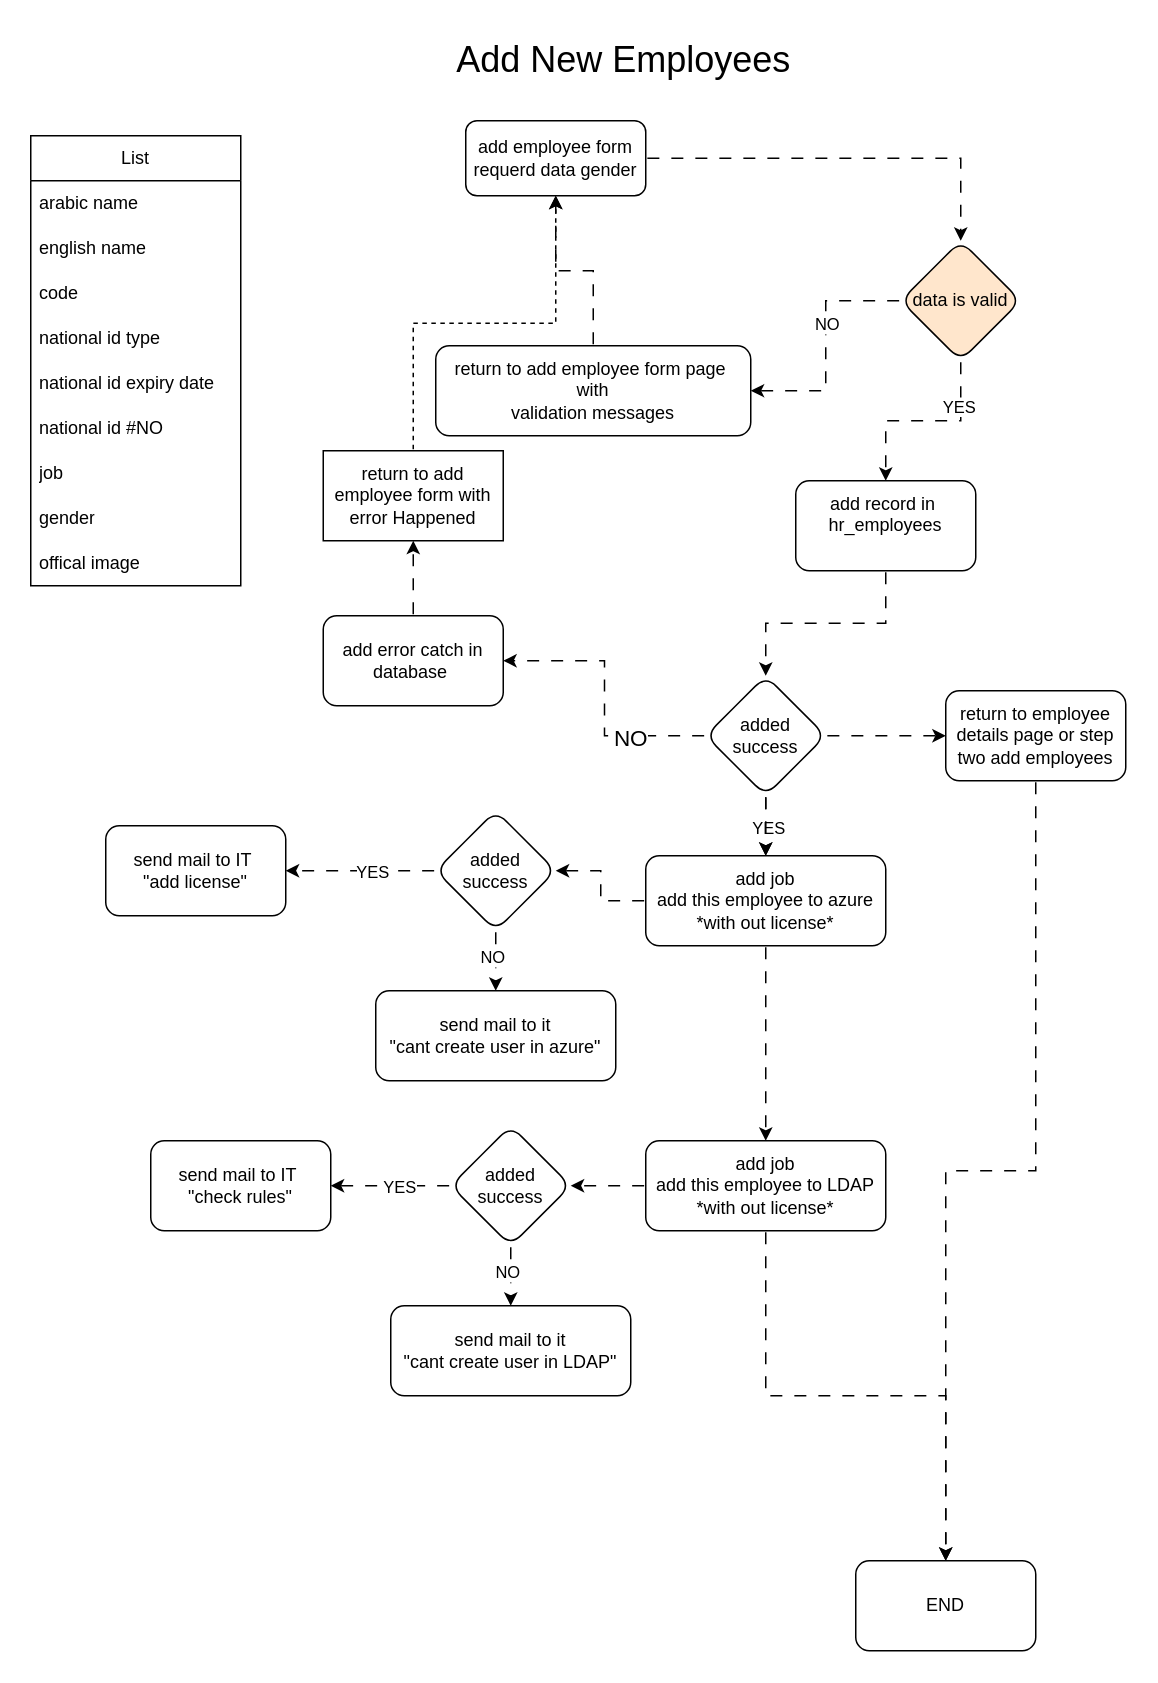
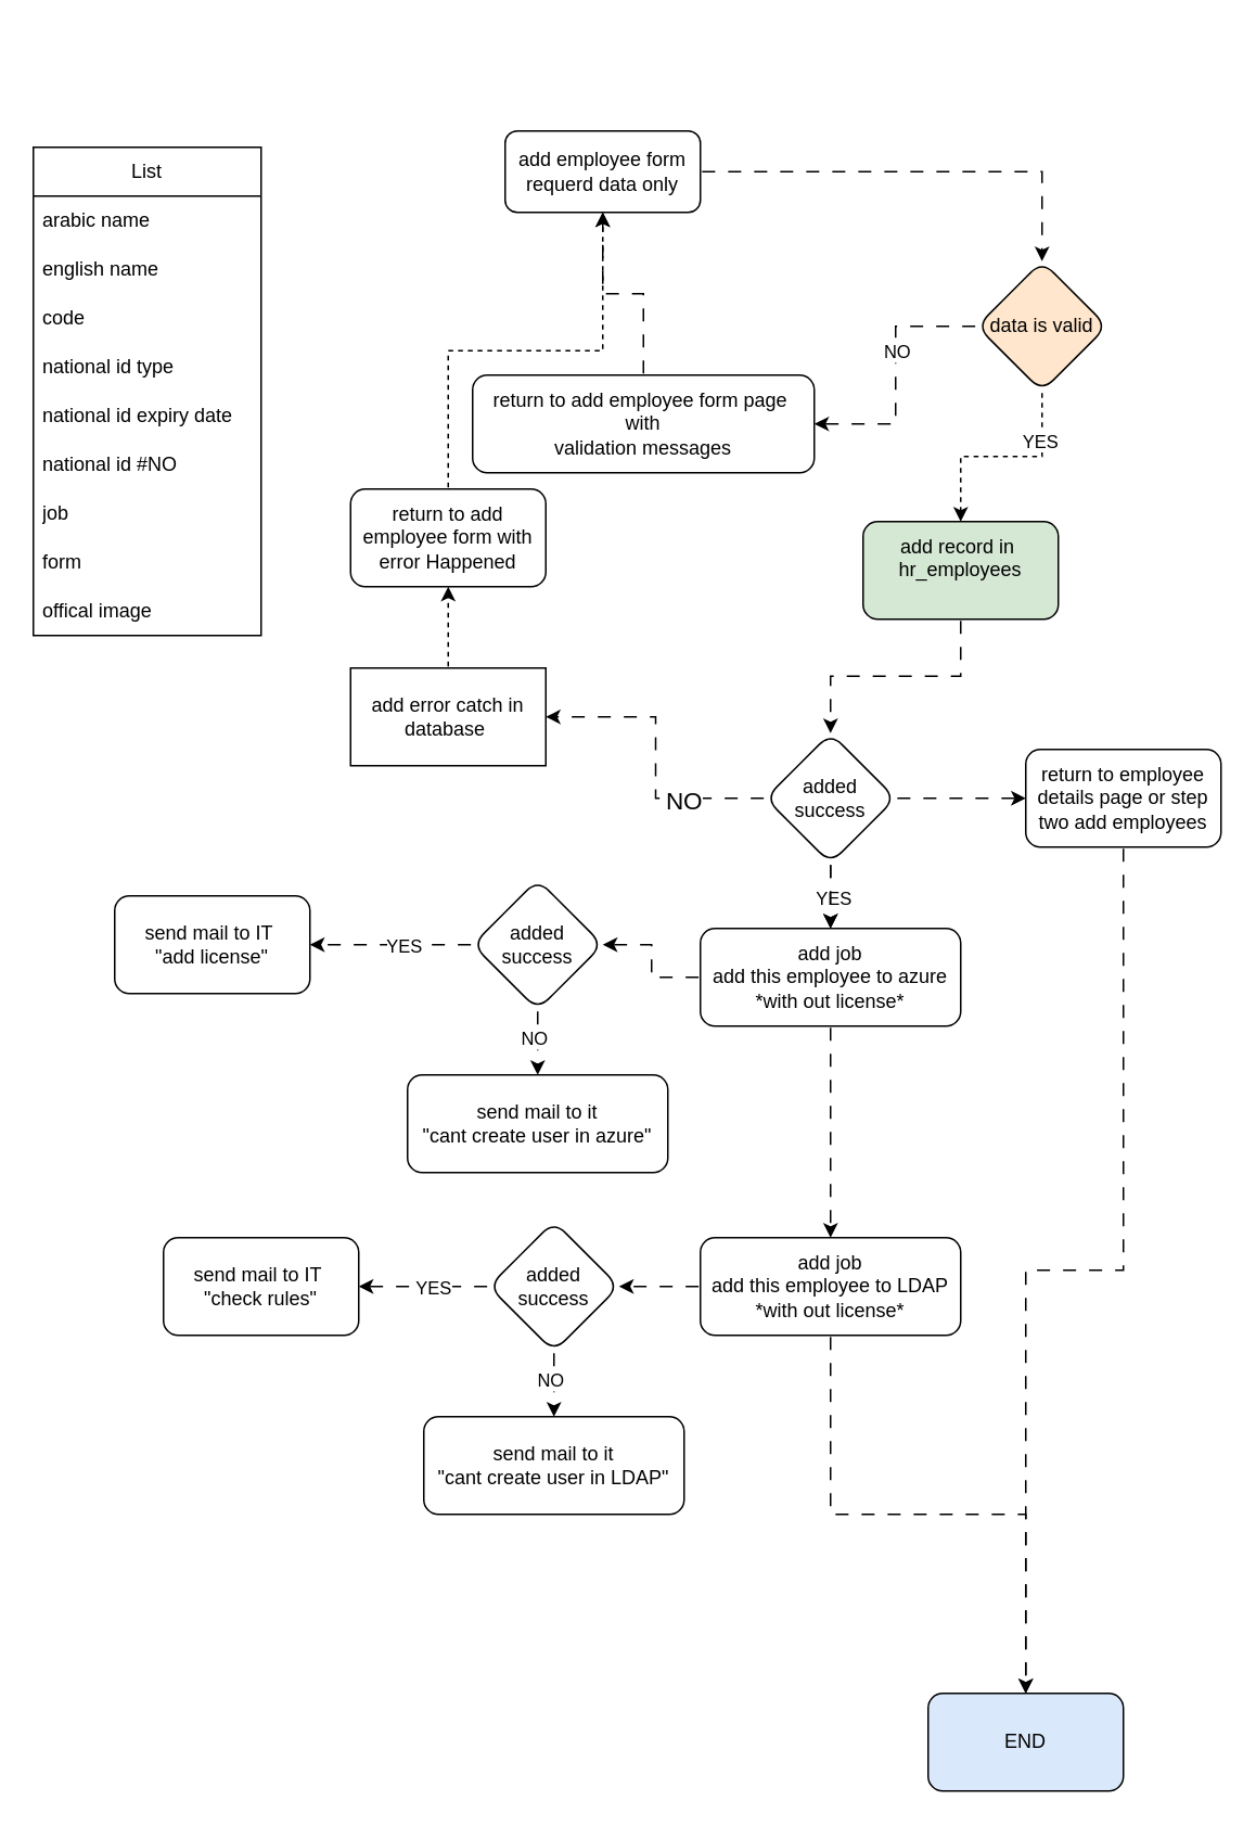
  <mxCell id="0" />
  <mxCell id="1" parent="0" />
  <mxCell id="2" value="" style="edgeStyle=orthogonalEdgeStyle;rounded=0;orthogonalLoop=1;jettySize=auto;html=1;flowAnimation=1;" parent="1" source="3" target="19" edge="1"><mxGeometry relative="1" as="geometry" /></mxCell>
- <mxCell id="3" value="add employee form&lt;br&gt;requerd data gender" style="html=1;dashed=0;whiteSpace=wrap;rounded=1;" parent="1" vertex="1"><mxGeometry x="310" y="80" width="120" height="50" as="geometry" /></mxCell>
- <mxCell id="4" value="&lt;font style=&quot;font-size: 24px;&quot;&gt;Add New Employees&lt;/font&gt;" style="text;html=1;align=center;verticalAlign=middle;resizable=0;points=[];autosize=1;strokeColor=none;fillColor=none;" parent="1" vertex="1"><mxGeometry x="290" y="20" width="250" height="40" as="geometry" /></mxCell>
+ <mxCell id="3" value="add employee form&lt;br&gt;requerd data only" style="html=1;dashed=0;whiteSpace=wrap;rounded=1;" parent="1" vertex="1"><mxGeometry x="310" y="80" width="120" height="50" as="geometry" /></mxCell>
  <mxCell id="5" value="List" style="swimlane;fontStyle=0;childLayout=stackLayout;horizontal=1;startSize=30;horizontalStack=0;resizeParent=1;resizeParentMax=0;resizeLast=0;collapsible=1;marginBottom=0;whiteSpace=wrap;html=1;" parent="1" vertex="1"><mxGeometry x="20" y="90" width="140" height="300" as="geometry"><mxRectangle x="150" y="90" width="60" height="30" as="alternateBounds" /></mxGeometry></mxCell>
  <mxCell id="6" value="arabic name" style="text;strokeColor=none;fillColor=none;align=left;verticalAlign=middle;spacingLeft=4;spacingRight=4;overflow=hidden;points=[[0,0.5],[1,0.5]];portConstraint=eastwest;rotatable=0;whiteSpace=wrap;html=1;" parent="5" vertex="1"><mxGeometry y="30" width="140" height="30" as="geometry" /></mxCell>
  <mxCell id="7" value="english name" style="text;strokeColor=none;fillColor=none;align=left;verticalAlign=middle;spacingLeft=4;spacingRight=4;overflow=hidden;points=[[0,0.5],[1,0.5]];portConstraint=eastwest;rotatable=0;whiteSpace=wrap;html=1;" parent="5" vertex="1"><mxGeometry y="60" width="140" height="30" as="geometry" /></mxCell>
  <mxCell id="8" value="code" style="text;strokeColor=none;fillColor=none;align=left;verticalAlign=middle;spacingLeft=4;spacingRight=4;overflow=hidden;points=[[0,0.5],[1,0.5]];portConstraint=eastwest;rotatable=0;whiteSpace=wrap;html=1;" parent="5" vertex="1"><mxGeometry y="90" width="140" height="30" as="geometry" /></mxCell>
  <mxCell id="9" value="national id type" style="text;strokeColor=none;fillColor=none;align=left;verticalAlign=middle;spacingLeft=4;spacingRight=4;overflow=hidden;points=[[0,0.5],[1,0.5]];portConstraint=eastwest;rotatable=0;whiteSpace=wrap;html=1;" parent="5" vertex="1"><mxGeometry y="120" width="140" height="30" as="geometry" /></mxCell>
  <mxCell id="10" value="national id expiry date" style="text;strokeColor=none;fillColor=none;align=left;verticalAlign=middle;spacingLeft=4;spacingRight=4;overflow=hidden;points=[[0,0.5],[1,0.5]];portConstraint=eastwest;rotatable=0;whiteSpace=wrap;html=1;" parent="5" vertex="1"><mxGeometry y="150" width="140" height="30" as="geometry" /></mxCell>
  <mxCell id="11" value="national id #NO" style="text;strokeColor=none;fillColor=none;align=left;verticalAlign=middle;spacingLeft=4;spacingRight=4;overflow=hidden;points=[[0,0.5],[1,0.5]];portConstraint=eastwest;rotatable=0;whiteSpace=wrap;html=1;" parent="5" vertex="1"><mxGeometry y="180" width="140" height="30" as="geometry" /></mxCell>
  <mxCell id="12" value="job" style="text;strokeColor=none;fillColor=none;align=left;verticalAlign=middle;spacingLeft=4;spacingRight=4;overflow=hidden;points=[[0,0.5],[1,0.5]];portConstraint=eastwest;rotatable=0;whiteSpace=wrap;html=1;" parent="5" vertex="1"><mxGeometry y="210" width="140" height="30" as="geometry" /></mxCell>
- <mxCell id="13" value="gender" style="text;strokeColor=none;fillColor=none;align=left;verticalAlign=middle;spacingLeft=4;spacingRight=4;overflow=hidden;points=[[0,0.5],[1,0.5]];portConstraint=eastwest;rotatable=0;whiteSpace=wrap;html=1;" parent="5" vertex="1"><mxGeometry y="240" width="140" height="30" as="geometry" /></mxCell>
+ <mxCell id="13" value="form" style="text;strokeColor=none;fillColor=none;align=left;verticalAlign=middle;spacingLeft=4;spacingRight=4;overflow=hidden;points=[[0,0.5],[1,0.5]];portConstraint=eastwest;rotatable=0;whiteSpace=wrap;html=1;" parent="5" vertex="1"><mxGeometry y="240" width="140" height="30" as="geometry" /></mxCell>
  <mxCell id="14" value="offical image" style="text;strokeColor=none;fillColor=none;align=left;verticalAlign=middle;spacingLeft=4;spacingRight=4;overflow=hidden;points=[[0,0.5],[1,0.5]];portConstraint=eastwest;rotatable=0;whiteSpace=wrap;html=1;" parent="5" vertex="1"><mxGeometry y="270" width="140" height="30" as="geometry" /></mxCell>
  <mxCell id="15" value="" style="edgeStyle=orthogonalEdgeStyle;rounded=0;orthogonalLoop=1;jettySize=auto;html=1;strokeColor=default;align=center;verticalAlign=middle;fontFamily=Helvetica;fontSize=11;fontColor=default;labelBackgroundColor=default;endArrow=classic;flowAnimation=1;" parent="1" source="19" target="21" edge="1"><mxGeometry relative="1" as="geometry" /></mxCell>
  <mxCell id="16" value="NO" style="edgeLabel;html=1;align=center;verticalAlign=middle;resizable=0;points=[];fontFamily=Helvetica;fontSize=11;fontColor=default;labelBackgroundColor=default;" parent="15" vertex="1" connectable="0"><mxGeometry x="-0.185" relative="1" as="geometry"><mxPoint as="offset" /></mxGeometry></mxCell>
- <mxCell id="17" value="" style="edgeStyle=orthogonalEdgeStyle;rounded=0;orthogonalLoop=1;jettySize=auto;html=1;strokeColor=default;align=center;verticalAlign=middle;fontFamily=Helvetica;fontSize=11;fontColor=default;labelBackgroundColor=default;endArrow=classic;flowAnimation=1;" parent="1" source="19" target="23" edge="1"><mxGeometry relative="1" as="geometry" /></mxCell>
+ <mxCell id="17" value="" style="edgeStyle=orthogonalEdgeStyle;rounded=0;orthogonalLoop=1;jettySize=auto;html=1;strokeColor=default;align=center;verticalAlign=middle;fontFamily=Helvetica;fontSize=11;fontColor=default;labelBackgroundColor=default;endArrow=classic;flowAnimation=1;dashed=1;" parent="1" source="19" target="23" edge="1"><mxGeometry relative="1" as="geometry" /></mxCell>
  <mxCell id="18" value="YES" style="edgeLabel;html=1;align=center;verticalAlign=middle;resizable=0;points=[];fontFamily=Helvetica;fontSize=11;fontColor=default;labelBackgroundColor=default;" parent="17" vertex="1" connectable="0"><mxGeometry x="-0.542" y="-2" relative="1" as="geometry"><mxPoint as="offset" /></mxGeometry></mxCell>
  <mxCell id="19" value="data is valid" style="rhombus;whiteSpace=wrap;html=1;dashed=0;rounded=1;fillColor=#ffe6cc;" parent="1" vertex="1"><mxGeometry x="600" y="160" width="80" height="80" as="geometry" /></mxCell>
  <mxCell id="20" value="" style="edgeStyle=orthogonalEdgeStyle;rounded=0;orthogonalLoop=1;jettySize=auto;html=1;strokeColor=default;align=center;verticalAlign=middle;fontFamily=Helvetica;fontSize=11;fontColor=default;labelBackgroundColor=default;endArrow=classic;flowAnimation=1;" parent="1" source="21" target="3" edge="1"><mxGeometry relative="1" as="geometry" /></mxCell>
  <mxCell id="21" value="return to add employee form page&amp;nbsp;&lt;br&gt;with&lt;br&gt;validation messages" style="whiteSpace=wrap;html=1;dashed=0;rounded=1;" parent="1" vertex="1"><mxGeometry x="290" y="230" width="210" height="60" as="geometry" /></mxCell>
  <mxCell id="22" value="" style="edgeStyle=orthogonalEdgeStyle;rounded=0;orthogonalLoop=1;jettySize=auto;html=1;strokeColor=default;align=center;verticalAlign=middle;fontFamily=Helvetica;fontSize=11;fontColor=default;labelBackgroundColor=default;endArrow=classic;flowAnimation=1;" parent="1" source="23" target="30" edge="1"><mxGeometry relative="1" as="geometry" /></mxCell>
- <mxCell id="23" value="add record in&amp;nbsp;&lt;br&gt;hr_employees&lt;div&gt;&lt;br/&gt;&lt;/div&gt;" style="whiteSpace=wrap;html=1;dashed=0;rounded=1;" parent="1" vertex="1"><mxGeometry x="530" y="320" width="120" height="60" as="geometry" /></mxCell>
+ <mxCell id="23" value="add record in&amp;nbsp;&lt;br&gt;hr_employees&lt;div&gt;&lt;br/&gt;&lt;/div&gt;" style="whiteSpace=wrap;html=1;dashed=0;rounded=1;fillColor=#d5e8d4;" parent="1" vertex="1"><mxGeometry x="530" y="320" width="120" height="60" as="geometry" /></mxCell>
  <mxCell id="24" value="" style="edgeStyle=orthogonalEdgeStyle;rounded=0;orthogonalLoop=1;jettySize=auto;html=1;strokeColor=default;align=center;verticalAlign=middle;fontFamily=Helvetica;fontSize=11;fontColor=default;labelBackgroundColor=default;endArrow=classic;flowAnimation=1;" parent="1" source="30" target="32" edge="1"><mxGeometry relative="1" as="geometry" /></mxCell>
  <mxCell id="25" value="&lt;font style=&quot;font-size: 15px;&quot;&gt;NO&lt;/font&gt;" style="edgeLabel;html=1;align=center;verticalAlign=middle;resizable=0;points=[];fontFamily=Helvetica;fontSize=11;fontColor=default;labelBackgroundColor=default;" parent="24" vertex="1" connectable="0"><mxGeometry x="-0.453" relative="1" as="geometry"><mxPoint as="offset" /></mxGeometry></mxCell>
  <mxCell id="26" value="" style="edgeStyle=orthogonalEdgeStyle;rounded=0;orthogonalLoop=1;jettySize=auto;html=1;strokeColor=default;align=center;verticalAlign=middle;fontFamily=Helvetica;fontSize=11;fontColor=default;labelBackgroundColor=default;endArrow=classic;flowAnimation=1;" parent="1" source="30" target="37" edge="1"><mxGeometry relative="1" as="geometry" /></mxCell>
  <mxCell id="27" value="YES" style="edgeLabel;html=1;align=center;verticalAlign=middle;resizable=0;points=[];fontFamily=Helvetica;fontSize=11;fontColor=default;labelBackgroundColor=default;" parent="26" vertex="1" connectable="0"><mxGeometry x="0.067" y="1" relative="1" as="geometry"><mxPoint as="offset" /></mxGeometry></mxCell>
  <mxCell id="28" value="" style="edgeStyle=orthogonalEdgeStyle;rounded=0;orthogonalLoop=1;jettySize=auto;html=1;strokeColor=default;align=center;verticalAlign=middle;fontFamily=Helvetica;fontSize=11;fontColor=default;labelBackgroundColor=default;endArrow=classic;flowAnimation=1;" parent="1" source="30" target="37" edge="1"><mxGeometry relative="1" as="geometry" /></mxCell>
  <mxCell id="29" value="" style="edgeStyle=orthogonalEdgeStyle;rounded=0;orthogonalLoop=1;jettySize=auto;html=1;strokeColor=default;align=center;verticalAlign=middle;fontFamily=Helvetica;fontSize=11;fontColor=default;labelBackgroundColor=default;endArrow=classic;flowAnimation=1;" parent="1" source="30" target="56" edge="1"><mxGeometry relative="1" as="geometry" /></mxCell>
  <mxCell id="30" value="added success" style="rhombus;whiteSpace=wrap;html=1;dashed=0;rounded=1;" parent="1" vertex="1"><mxGeometry x="470" y="450" width="80" height="80" as="geometry" /></mxCell>
- <mxCell id="31" value="" style="edgeStyle=orthogonalEdgeStyle;rounded=0;orthogonalLoop=1;jettySize=auto;html=1;strokeColor=default;align=center;verticalAlign=middle;fontFamily=Helvetica;fontSize=11;fontColor=default;labelBackgroundColor=default;endArrow=classic;flowAnimation=1;" parent="1" source="32" target="34" edge="1"><mxGeometry relative="1" as="geometry" /></mxCell>
- <mxCell id="32" value="add error catch in database&amp;nbsp;" style="whiteSpace=wrap;html=1;dashed=0;rounded=1;" parent="1" vertex="1"><mxGeometry x="215" y="410" width="120" height="60" as="geometry" /></mxCell>
+ <mxCell id="31" value="" style="edgeStyle=orthogonalEdgeStyle;rounded=0;orthogonalLoop=1;jettySize=auto;html=1;strokeColor=default;align=center;verticalAlign=middle;fontFamily=Helvetica;fontSize=11;fontColor=default;labelBackgroundColor=default;endArrow=classic;flowAnimation=1;dashed=1;" parent="1" source="32" target="34" edge="1"><mxGeometry relative="1" as="geometry" /></mxCell>
+ <mxCell id="32" value="add error catch in database&amp;nbsp;" style="whiteSpace=wrap;html=1;dashed=0;rounded=0;" parent="1" vertex="1"><mxGeometry x="215" y="410" width="120" height="60" as="geometry" /></mxCell>
  <mxCell id="33" style="edgeStyle=orthogonalEdgeStyle;rounded=0;orthogonalLoop=1;jettySize=auto;html=1;entryX=0.5;entryY=1;entryDx=0;entryDy=0;strokeColor=default;align=center;verticalAlign=middle;fontFamily=Helvetica;fontSize=11;fontColor=default;labelBackgroundColor=default;endArrow=classic;flowAnimation=1;dashed=1;" parent="1" source="34" target="3" edge="1"><mxGeometry relative="1" as="geometry" /></mxCell>
- <mxCell id="34" value="return to add employee form with&lt;br&gt;error&amp;nbsp;Happened" style="whiteSpace=wrap;html=1;dashed=0;rounded=0;" parent="1" vertex="1"><mxGeometry x="215" y="300" width="120" height="60" as="geometry" /></mxCell>
+ <mxCell id="34" value="return to add employee form with&lt;br&gt;error&amp;nbsp;Happened" style="whiteSpace=wrap;html=1;dashed=0;rounded=1;" parent="1" vertex="1"><mxGeometry x="215" y="300" width="120" height="60" as="geometry" /></mxCell>
  <mxCell id="35" value="" style="edgeStyle=orthogonalEdgeStyle;rounded=0;orthogonalLoop=1;jettySize=auto;html=1;strokeColor=default;align=center;verticalAlign=middle;fontFamily=Helvetica;fontSize=11;fontColor=default;labelBackgroundColor=default;endArrow=classic;flowAnimation=1;" parent="1" source="37" target="42" edge="1"><mxGeometry relative="1" as="geometry" /></mxCell>
  <mxCell id="36" value="" style="edgeStyle=orthogonalEdgeStyle;rounded=0;orthogonalLoop=1;jettySize=auto;html=1;strokeColor=default;align=center;verticalAlign=middle;fontFamily=Helvetica;fontSize=11;fontColor=default;labelBackgroundColor=default;endArrow=classic;flowAnimation=1;" parent="1" source="37" target="47" edge="1"><mxGeometry relative="1" as="geometry" /></mxCell>
  <mxCell id="37" value="add job&lt;br&gt;add this employee to azure *with out license*" style="whiteSpace=wrap;html=1;dashed=0;rounded=1;" parent="1" vertex="1"><mxGeometry x="430" y="570" width="160" height="60" as="geometry" /></mxCell>
  <mxCell id="38" value="" style="edgeStyle=orthogonalEdgeStyle;rounded=0;orthogonalLoop=1;jettySize=auto;html=1;strokeColor=default;align=center;verticalAlign=middle;fontFamily=Helvetica;fontSize=11;fontColor=default;labelBackgroundColor=default;endArrow=classic;flowAnimation=1;" parent="1" source="42" target="43" edge="1"><mxGeometry relative="1" as="geometry" /></mxCell>
  <mxCell id="39" value="YES" style="edgeLabel;html=1;align=center;verticalAlign=middle;resizable=0;points=[];fontFamily=Helvetica;fontSize=11;fontColor=default;labelBackgroundColor=default;" parent="38" vertex="1" connectable="0"><mxGeometry x="-0.133" relative="1" as="geometry"><mxPoint as="offset" /></mxGeometry></mxCell>
  <mxCell id="40" value="" style="edgeStyle=orthogonalEdgeStyle;rounded=0;orthogonalLoop=1;jettySize=auto;html=1;strokeColor=default;align=center;verticalAlign=middle;fontFamily=Helvetica;fontSize=11;fontColor=default;labelBackgroundColor=default;endArrow=classic;flowAnimation=1;" parent="1" source="42" target="44" edge="1"><mxGeometry relative="1" as="geometry" /></mxCell>
  <mxCell id="41" value="NO" style="edgeLabel;html=1;align=center;verticalAlign=middle;resizable=0;points=[];fontFamily=Helvetica;fontSize=11;fontColor=default;labelBackgroundColor=default;" parent="40" vertex="1" connectable="0"><mxGeometry x="-0.136" y="-3" relative="1" as="geometry"><mxPoint as="offset" /></mxGeometry></mxCell>
  <mxCell id="42" value="added success" style="rhombus;whiteSpace=wrap;html=1;dashed=0;rounded=1;" parent="1" vertex="1"><mxGeometry x="290" y="540" width="80" height="80" as="geometry" /></mxCell>
  <mxCell id="43" value="send mail to IT&amp;nbsp;&lt;br&gt;&quot;add&amp;nbsp;license&quot;" style="whiteSpace=wrap;html=1;dashed=0;rounded=1;" parent="1" vertex="1"><mxGeometry x="70" y="550" width="120" height="60" as="geometry" /></mxCell>
  <mxCell id="44" value="send mail to it&lt;br&gt;&quot;cant create user in azure&quot;" style="whiteSpace=wrap;html=1;dashed=0;rounded=1;" parent="1" vertex="1"><mxGeometry x="250" y="660" width="160" height="60" as="geometry" /></mxCell>
  <mxCell id="45" value="" style="edgeStyle=orthogonalEdgeStyle;rounded=0;orthogonalLoop=1;jettySize=auto;html=1;strokeColor=default;align=center;verticalAlign=middle;fontFamily=Helvetica;fontSize=11;fontColor=default;labelBackgroundColor=default;endArrow=classic;flowAnimation=1;" parent="1" source="47" target="52" edge="1"><mxGeometry relative="1" as="geometry" /></mxCell>
  <mxCell id="46" value="" style="edgeStyle=orthogonalEdgeStyle;rounded=0;orthogonalLoop=1;jettySize=auto;html=1;strokeColor=default;align=center;verticalAlign=middle;fontFamily=Helvetica;fontSize=11;fontColor=default;labelBackgroundColor=default;endArrow=classic;flowAnimation=1;" parent="1" source="47" target="57" edge="1"><mxGeometry relative="1" as="geometry" /></mxCell>
  <mxCell id="47" value="add job&lt;br&gt;add this employee to LDAP&lt;br&gt;*with out license*" style="whiteSpace=wrap;html=1;dashed=0;rounded=1;" parent="1" vertex="1"><mxGeometry x="430" y="760" width="160" height="60" as="geometry" /></mxCell>
  <mxCell id="48" value="" style="edgeStyle=orthogonalEdgeStyle;rounded=0;orthogonalLoop=1;jettySize=auto;html=1;strokeColor=default;align=center;verticalAlign=middle;fontFamily=Helvetica;fontSize=11;fontColor=default;labelBackgroundColor=default;endArrow=classic;flowAnimation=1;" parent="1" source="52" target="53" edge="1"><mxGeometry relative="1" as="geometry" /></mxCell>
  <mxCell id="49" value="YES" style="edgeLabel;html=1;align=center;verticalAlign=middle;resizable=0;points=[];fontFamily=Helvetica;fontSize=11;fontColor=default;labelBackgroundColor=default;" parent="48" vertex="1" connectable="0"><mxGeometry x="-0.133" relative="1" as="geometry"><mxPoint as="offset" /></mxGeometry></mxCell>
  <mxCell id="50" value="" style="edgeStyle=orthogonalEdgeStyle;rounded=0;orthogonalLoop=1;jettySize=auto;html=1;strokeColor=default;align=center;verticalAlign=middle;fontFamily=Helvetica;fontSize=11;fontColor=default;labelBackgroundColor=default;endArrow=classic;flowAnimation=1;" parent="1" source="52" target="54" edge="1"><mxGeometry relative="1" as="geometry" /></mxCell>
  <mxCell id="51" value="NO" style="edgeLabel;html=1;align=center;verticalAlign=middle;resizable=0;points=[];fontFamily=Helvetica;fontSize=11;fontColor=default;labelBackgroundColor=default;" parent="50" vertex="1" connectable="0"><mxGeometry x="-0.136" y="-3" relative="1" as="geometry"><mxPoint as="offset" /></mxGeometry></mxCell>
  <mxCell id="52" value="added success" style="rhombus;whiteSpace=wrap;html=1;dashed=0;rounded=1;" parent="1" vertex="1"><mxGeometry x="300" y="750" width="80" height="80" as="geometry" /></mxCell>
  <mxCell id="53" value="send mail to IT&amp;nbsp;&lt;br&gt;&quot;check rules&quot;" style="whiteSpace=wrap;html=1;dashed=0;rounded=1;" parent="1" vertex="1"><mxGeometry x="100" y="760" width="120" height="60" as="geometry" /></mxCell>
  <mxCell id="54" value="send mail to it&lt;br&gt;&quot;cant create user in LDAP&quot;" style="whiteSpace=wrap;html=1;dashed=0;rounded=1;" parent="1" vertex="1"><mxGeometry x="260" y="870" width="160" height="60" as="geometry" /></mxCell>
  <mxCell id="55" value="" style="edgeStyle=orthogonalEdgeStyle;rounded=0;orthogonalLoop=1;jettySize=auto;html=1;strokeColor=default;align=center;verticalAlign=middle;fontFamily=Helvetica;fontSize=11;fontColor=default;labelBackgroundColor=default;endArrow=classic;flowAnimation=1;" parent="1" source="56" target="57" edge="1"><mxGeometry relative="1" as="geometry" /></mxCell>
  <mxCell id="56" value="return to employee details page or step two add employees" style="whiteSpace=wrap;html=1;dashed=0;rounded=1;" parent="1" vertex="1"><mxGeometry x="630" y="460" width="120" height="60" as="geometry" /></mxCell>
- <mxCell id="57" value="END" style="whiteSpace=wrap;html=1;dashed=0;rounded=1;" parent="1" vertex="1"><mxGeometry x="570" y="1040" width="120" height="60" as="geometry" /></mxCell>
+ <mxCell id="57" value="END" style="whiteSpace=wrap;html=1;dashed=0;rounded=1;fillColor=#dae8fc;" parent="1" vertex="1"><mxGeometry x="570" y="1040" width="120" height="60" as="geometry" /></mxCell>
